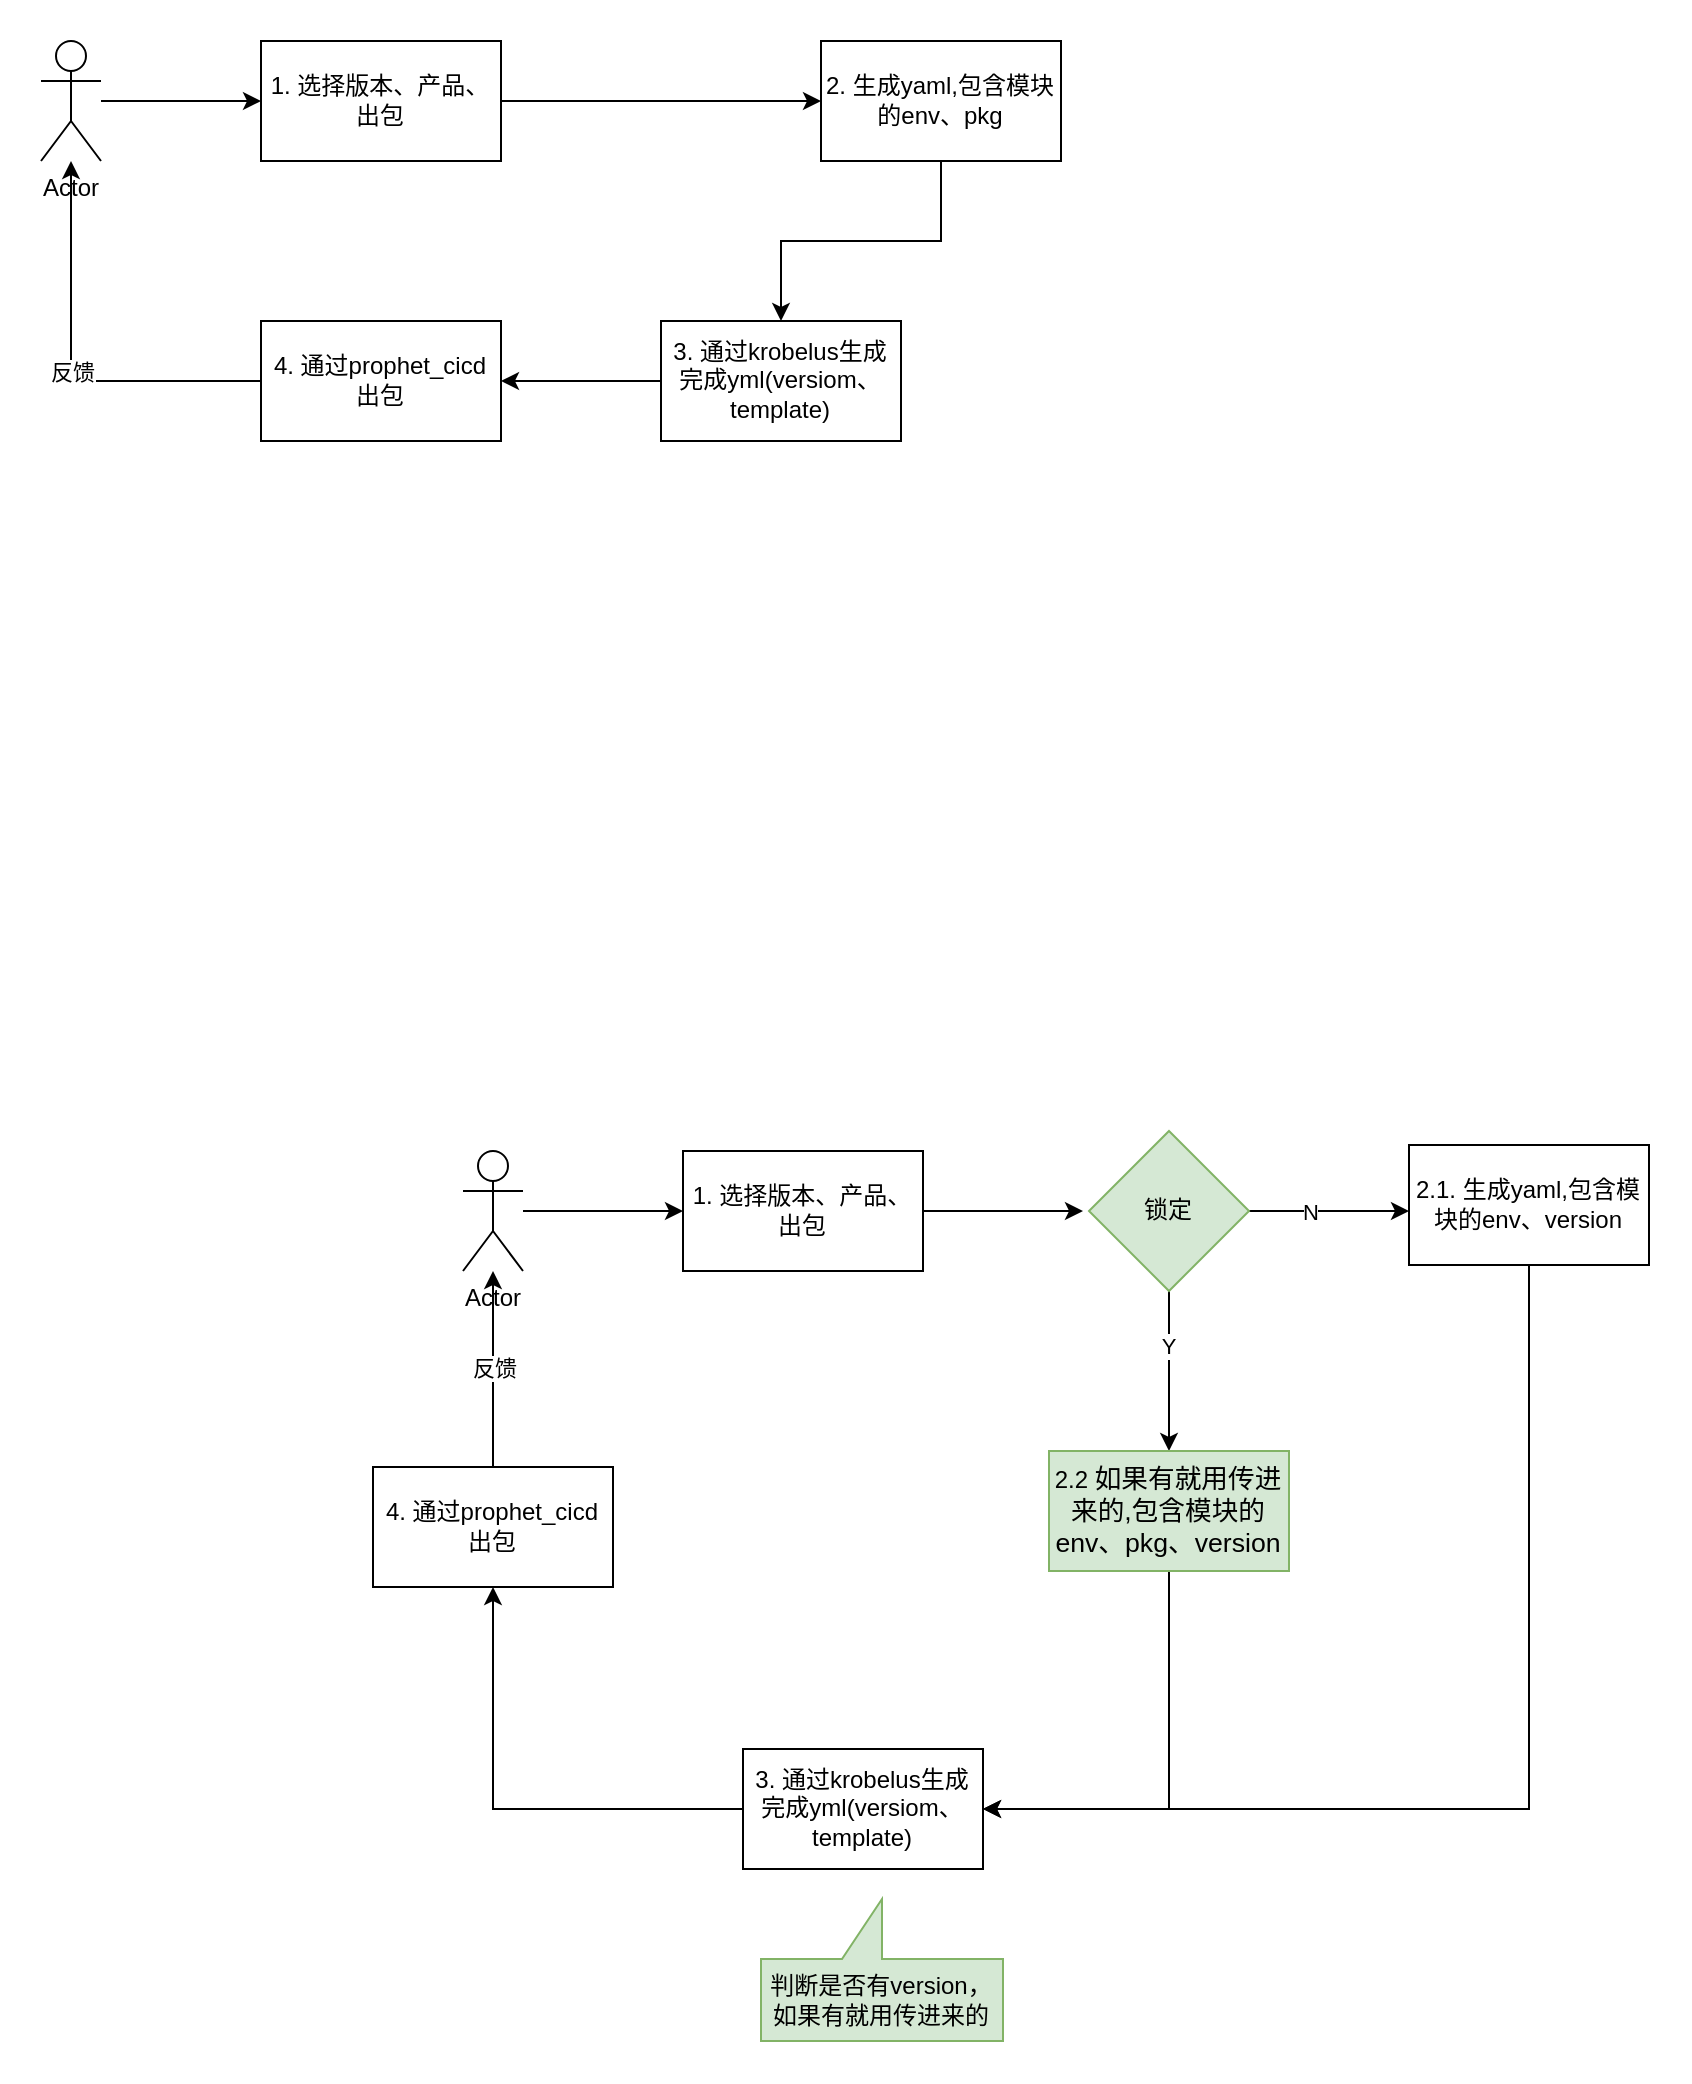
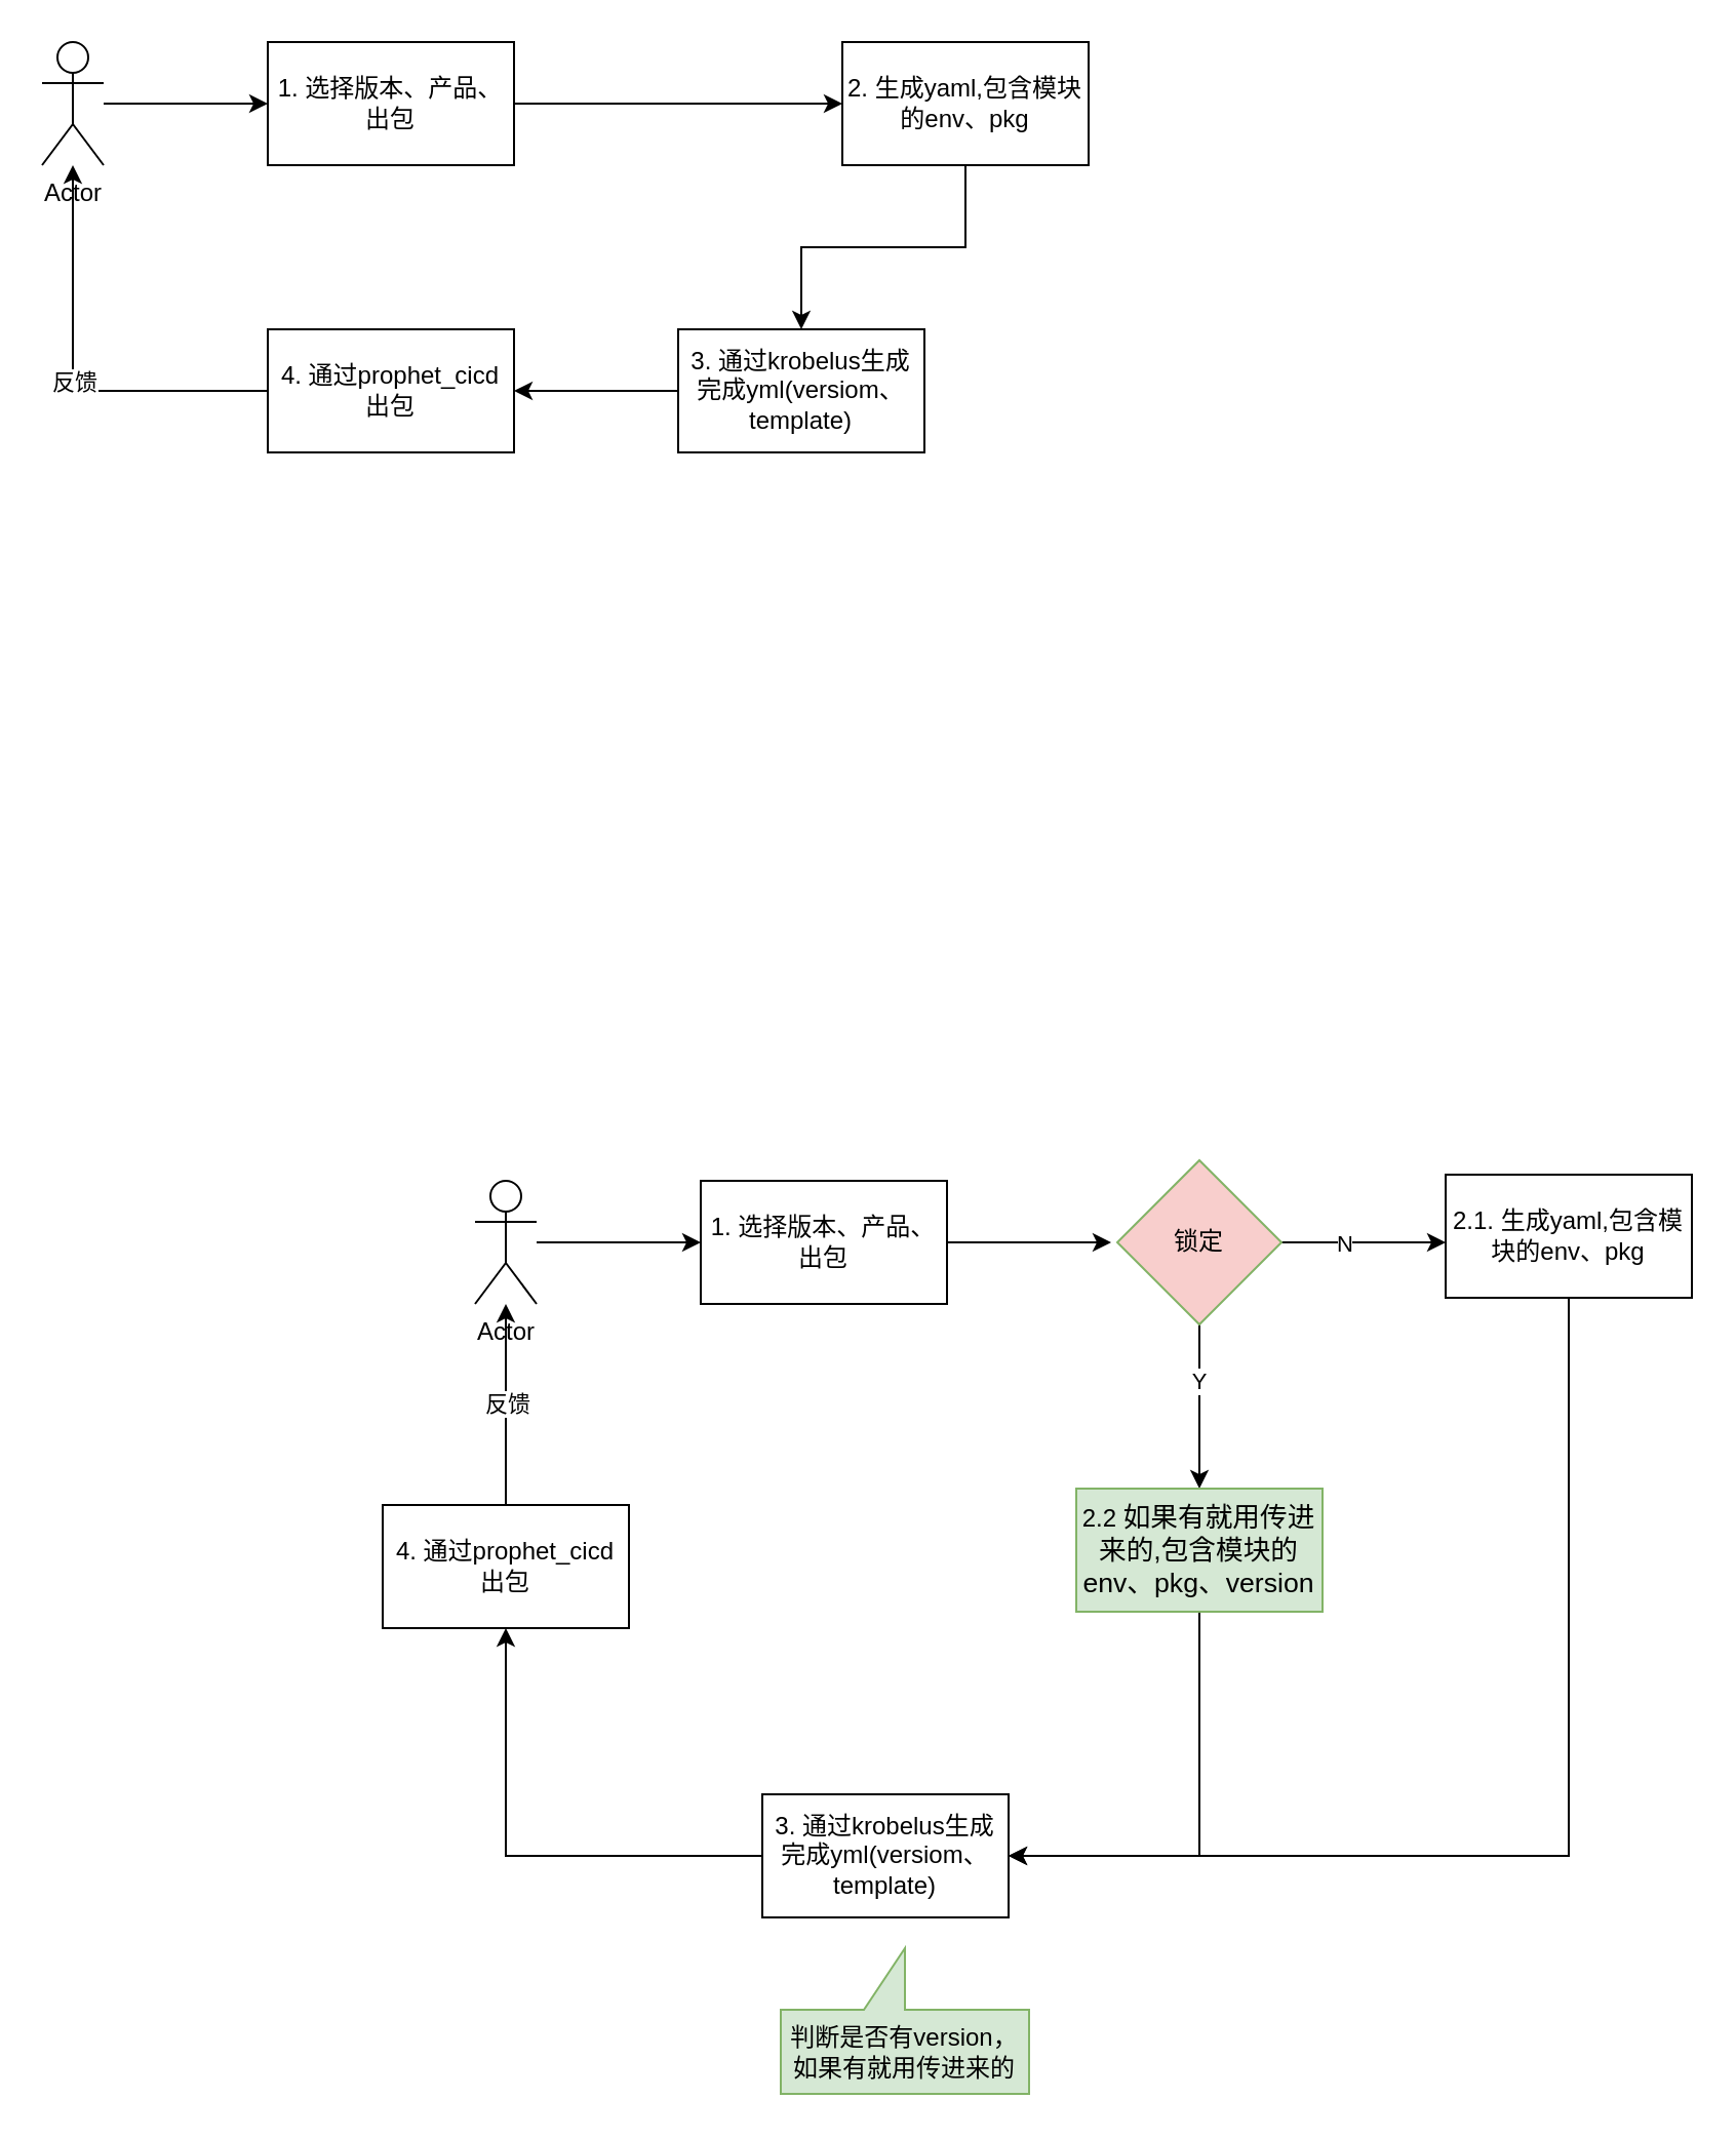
  <mxCell id="0" />
  <mxCell id="1" parent="0" />
  <mxCell id="2" value="" style="edgeStyle=orthogonalEdgeStyle;rounded=0;orthogonalLoop=1;jettySize=auto;html=1;" edge="1" parent="1" source="3"><mxGeometry relative="1" as="geometry"><mxPoint x="130" y="50" as="targetPoint" /></mxGeometry></mxCell>
  <mxCell id="3" value="Actor" style="shape=umlActor;verticalLabelPosition=bottom;labelBackgroundColor=#ffffff;verticalAlign=top;html=1;outlineConnect=0;" vertex="1" parent="1"><mxGeometry x="20" y="20" width="30" height="60" as="geometry" /></mxCell>
  <mxCell id="4" value="" style="edgeStyle=orthogonalEdgeStyle;rounded=0;orthogonalLoop=1;jettySize=auto;html=1;" edge="1" parent="1" source="5" target="7"><mxGeometry relative="1" as="geometry" /></mxCell>
  <mxCell id="5" value="1. 选择版本、产品、出包" style="rounded=0;whiteSpace=wrap;html=1;" vertex="1" parent="1"><mxGeometry x="130" y="20" width="120" height="60" as="geometry" /></mxCell>
  <mxCell id="6" value="" style="edgeStyle=orthogonalEdgeStyle;rounded=0;orthogonalLoop=1;jettySize=auto;html=1;" edge="1" parent="1" source="7" target="9"><mxGeometry relative="1" as="geometry" /></mxCell>
  <mxCell id="7" value="2. 生成yaml,包含模块的env、pkg" style="rounded=0;whiteSpace=wrap;html=1;" vertex="1" parent="1"><mxGeometry x="410" y="20" width="120" height="60" as="geometry" /></mxCell>
  <mxCell id="8" value="" style="edgeStyle=orthogonalEdgeStyle;rounded=0;orthogonalLoop=1;jettySize=auto;html=1;" edge="1" parent="1" source="9" target="12"><mxGeometry relative="1" as="geometry" /></mxCell>
  <mxCell id="9" value="3. 通过krobelus生成完成yml(versiom、template)" style="rounded=0;whiteSpace=wrap;html=1;" vertex="1" parent="1"><mxGeometry x="330" y="160" width="120" height="60" as="geometry" /></mxCell>
  <mxCell id="10" style="edgeStyle=orthogonalEdgeStyle;rounded=0;orthogonalLoop=1;jettySize=auto;html=1;" edge="1" parent="1" source="12" target="3"><mxGeometry relative="1" as="geometry" /></mxCell>
  <mxCell id="11" value="反馈" style="edgeLabel;html=1;align=center;verticalAlign=middle;resizable=0;points=[];" vertex="1" connectable="0" parent="10"><mxGeometry x="-0.074" y="-5" relative="1" as="geometry"><mxPoint x="-5" y="-5" as="offset" /></mxGeometry></mxCell>
  <mxCell id="12" value="4. 通过prophet_cicd出包" style="rounded=0;whiteSpace=wrap;html=1;" vertex="1" parent="1"><mxGeometry x="130" y="160" width="120" height="60" as="geometry" /></mxCell>
  <mxCell id="13" value="" style="edgeStyle=orthogonalEdgeStyle;rounded=0;orthogonalLoop=1;jettySize=auto;html=1;" edge="1" source="14" parent="1"><mxGeometry relative="1" as="geometry"><mxPoint x="341" y="605" as="targetPoint" /></mxGeometry></mxCell>
  <mxCell id="14" value="Actor" style="shape=umlActor;verticalLabelPosition=bottom;labelBackgroundColor=#ffffff;verticalAlign=top;html=1;outlineConnect=0;" vertex="1" parent="1"><mxGeometry x="231" y="575" width="30" height="60" as="geometry" /></mxCell>
  <mxCell id="15" value="" style="edgeStyle=orthogonalEdgeStyle;rounded=0;orthogonalLoop=1;jettySize=auto;html=1;" edge="1" parent="1" source="16"><mxGeometry relative="1" as="geometry"><mxPoint x="541" y="605" as="targetPoint" /></mxGeometry></mxCell>
  <mxCell id="16" value="1. 选择版本、产品、出包" style="rounded=0;whiteSpace=wrap;html=1;" vertex="1" parent="1"><mxGeometry x="341" y="575" width="120" height="60" as="geometry" /></mxCell>
  <mxCell id="17" style="edgeStyle=orthogonalEdgeStyle;rounded=0;orthogonalLoop=1;jettySize=auto;html=1;entryX=1;entryY=0.5;entryDx=0;entryDy=0;" edge="1" parent="1" source="18" target="20"><mxGeometry relative="1" as="geometry"><Array as="points"><mxPoint x="764" y="904" /></Array></mxGeometry></mxCell>
- <mxCell id="18" value="2.1. 生成yaml,包含模块的env、version" style="rounded=0;whiteSpace=wrap;html=1;" vertex="1" parent="1"><mxGeometry x="704" y="572" width="120" height="60" as="geometry" /></mxCell>
+ <mxCell id="18" value="2.1. 生成yaml,包含模块的env、pkg" style="rounded=0;whiteSpace=wrap;html=1;" vertex="1" parent="1"><mxGeometry x="704" y="572" width="120" height="60" as="geometry" /></mxCell>
  <mxCell id="19" value="" style="edgeStyle=orthogonalEdgeStyle;rounded=0;orthogonalLoop=1;jettySize=auto;html=1;" edge="1" source="20" target="23" parent="1"><mxGeometry relative="1" as="geometry" /></mxCell>
  <mxCell id="20" value="3. 通过krobelus生成完成yml(versiom、template)" style="rounded=0;whiteSpace=wrap;html=1;" vertex="1" parent="1"><mxGeometry x="371" y="874" width="120" height="60" as="geometry" /></mxCell>
  <mxCell id="21" style="edgeStyle=orthogonalEdgeStyle;rounded=0;orthogonalLoop=1;jettySize=auto;html=1;" edge="1" source="23" target="14" parent="1"><mxGeometry relative="1" as="geometry" /></mxCell>
  <mxCell id="22" value="反馈" style="edgeLabel;html=1;align=center;verticalAlign=middle;resizable=0;points=[];" vertex="1" connectable="0" parent="21"><mxGeometry x="-0.074" y="-5" relative="1" as="geometry"><mxPoint x="-5" y="-5" as="offset" /></mxGeometry></mxCell>
  <mxCell id="23" value="4. 通过prophet_cicd出包" style="rounded=0;whiteSpace=wrap;html=1;" vertex="1" parent="1"><mxGeometry x="186" y="733" width="120" height="60" as="geometry" /></mxCell>
  <mxCell id="24" value="" style="edgeStyle=orthogonalEdgeStyle;rounded=0;orthogonalLoop=1;jettySize=auto;html=1;" edge="1" parent="1" source="28"><mxGeometry relative="1" as="geometry"><mxPoint x="704" y="605" as="targetPoint" /></mxGeometry></mxCell>
  <mxCell id="25" value="N" style="edgeLabel;html=1;align=center;verticalAlign=middle;resizable=0;points=[];" vertex="1" connectable="0" parent="24"><mxGeometry x="-0.253" relative="1" as="geometry"><mxPoint as="offset" /></mxGeometry></mxCell>
  <mxCell id="26" value="" style="edgeStyle=orthogonalEdgeStyle;rounded=0;orthogonalLoop=1;jettySize=auto;html=1;" edge="1" parent="1" source="28"><mxGeometry relative="1" as="geometry"><mxPoint x="584" y="725" as="targetPoint" /></mxGeometry></mxCell>
  <mxCell id="27" value="Y" style="edgeLabel;html=1;align=center;verticalAlign=middle;resizable=0;points=[];" vertex="1" connectable="0" parent="26"><mxGeometry x="-0.33" y="-1" relative="1" as="geometry"><mxPoint as="offset" /></mxGeometry></mxCell>
- <mxCell id="28" value="锁定" style="rhombus;whiteSpace=wrap;html=1;fillColor=#d5e8d4;strokeColor=#82b366;" vertex="1" parent="1"><mxGeometry x="544" y="565" width="80" height="80" as="geometry" /></mxCell>
+ <mxCell id="28" value="锁定" style="rhombus;whiteSpace=wrap;html=1;fillColor=#f8cecc;strokeColor=#82b366;" vertex="1" parent="1"><mxGeometry x="544" y="565" width="80" height="80" as="geometry" /></mxCell>
  <mxCell id="29" style="edgeStyle=orthogonalEdgeStyle;rounded=0;orthogonalLoop=1;jettySize=auto;html=1;entryX=1;entryY=0.5;entryDx=0;entryDy=0;" edge="1" parent="1" source="30" target="20"><mxGeometry relative="1" as="geometry"><Array as="points"><mxPoint x="584" y="904" /></Array></mxGeometry></mxCell>
  <mxCell id="30" value="2.2&amp;nbsp;&lt;span style=&quot;font-size: 13.333px&quot;&gt;如果有就用传进来的,包含模块的env、pkg、version&lt;/span&gt;" style="rounded=0;whiteSpace=wrap;html=1;fillColor=#d5e8d4;strokeColor=#82b366;" vertex="1" parent="1"><mxGeometry x="524" y="725" width="120" height="60" as="geometry" /></mxCell>
  <mxCell id="31" value="判断是否有version，如果有就用传进来的" style="shape=callout;whiteSpace=wrap;html=1;perimeter=calloutPerimeter;direction=west;fillColor=#d5e8d4;strokeColor=#82b366;" vertex="1" parent="1"><mxGeometry x="380" y="949" width="121" height="71" as="geometry" /></mxCell>
